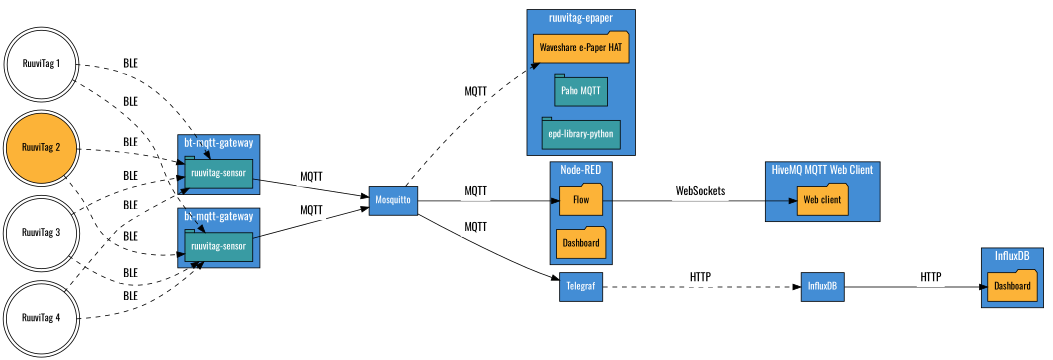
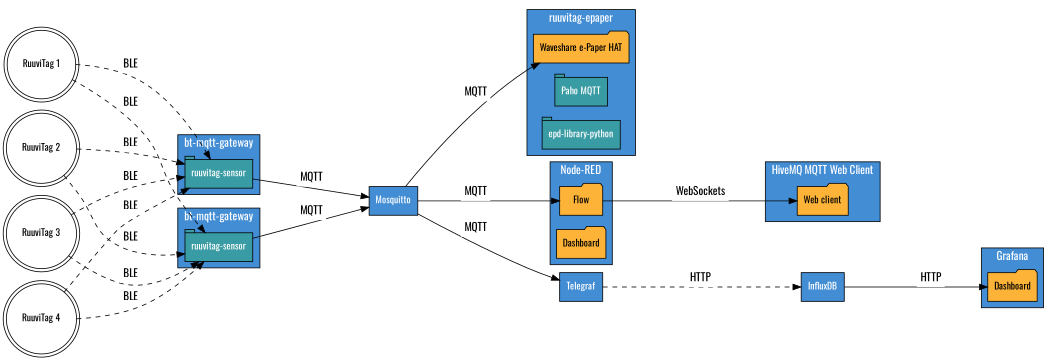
  digraph {
    compound=true
    fontname=Oswald
    rankdir=LR
    ranksep=1.5
    node [fillcolor="#fcb338" fontcolor=black fontname=Oswald fontsize=12 shape=folder style=filled]
    edge [fontname=Oswald labelangle=0 labeldistance=5 style=dashed]
    n1 [fillcolor="#399ba3" fontcolor=white label="ruuvitag-sensor" shape=tab]
    n2 [fillcolor="#399ba3" fontcolor=white label="ruuvitag-sensor" shape=tab]
    n3 [label="Web client"]
    n4 [label="Waveshare e-Paper HAT"]
    "Paho MQTT" [fillcolor="#399ba3" fontcolor=white shape=tab]
    "epd-library-python" [fillcolor="#399ba3" fontcolor=white shape=tab]
    n7 [label=Flow]
    n8 [label=Dashboard]
    n9 [label=Dashboard]
    Mosquitto [fillcolor="#438dd5" fontcolor=white shape=rect]
    "RuuviTag 1" [fillcolor=white shape=doublecircle]
    "RuuviTag 4" [fillcolor=white shape=doublecircle]
    "RuuviTag 3" [fillcolor=white shape=doublecircle]
-   "RuuviTag 2" [shape=doublecircle]
+   "RuuviTag 2" [fillcolor=white shape=doublecircle]
    Telegraf [fillcolor="#438dd5" fontcolor=white shape=rect]
    InfluxDB [fillcolor="#438dd5" fontcolor=white shape=rect]
    subgraph cluster_1 {
      fillcolor="#438dd5"
      fontcolor=white
      label="bt-mqtt-gateway"
      style=filled
      n1
    }
    subgraph cluster_2 {
      fillcolor="#438dd5"
      fontcolor=white
      label="bt-mqtt-gateway"
      style=filled
      n2
    }
    subgraph cluster_3 {
      fillcolor="#438dd5"
      fontcolor=white
      label="HiveMQ MQTT Web Client"
      style=filled
      n3
    }
    subgraph cluster_4 {
      fillcolor="#438dd5"
      fontcolor=white
      label="ruuvitag-epaper"
      style=filled
      n4
      "Paho MQTT"
      "epd-library-python"
    }
    subgraph cluster_5 {
      fillcolor="#438dd5"
      fontcolor=white
      label="Node-RED"
      style=filled
      n7
      n8
    }
    subgraph cluster_6 {
      fillcolor="#438dd5"
      fontcolor=white
-     label=InfluxDB
+     label=Grafana
      style=filled
      n9
    }
    n1 -> Mosquitto [label=<             <table bgcolor="white" border="0">                 <tr>                     <td>MQTT</td>                 </tr>             </table>         > style=solid]
    n2 -> Mosquitto [label=<             <table bgcolor="white" border="0">                 <tr>                     <td>MQTT</td>                 </tr>             </table>         > style=solid]
    n7 -> n3 [label=<             <table bgcolor="white" border="0">                 <tr>                     <td>WebSockets</td>                 </tr>             </table>         > style=solid]
-   Mosquitto -> n4 [label=<             <table bgcolor="white" border="0">                 <tr>                     <td>MQTT</td>                 </tr>             </table>         >]
+   Mosquitto -> n4 [label=<             <table bgcolor="white" border="0">                 <tr>                     <td>MQTT</td>                 </tr>             </table>         > style=solid]
    Mosquitto -> n7 [label=<             <table bgcolor="white" border="0">                 <tr>                     <td>MQTT</td>                 </tr>             </table>         > style=solid]
    Mosquitto -> Telegraf [label=<             <table bgcolor="white" border="0">                 <tr>                     <td>MQTT</td>                 </tr>             </table>         > style=solid]
    "RuuviTag 1" -> n1 [label=<             <table bgcolor="white" border="0">                 <tr>                     <td>BLE</td>                 </tr>             </table>         >]
    "RuuviTag 1" -> n2 [label=<             <table bgcolor="white" border="0">                 <tr>                     <td>BLE</td>                 </tr>             </table>         >]
    "RuuviTag 4" -> n1 [label=<             <table bgcolor="white" border="0">                 <tr>                     <td>BLE</td>                 </tr>             </table>         >]
    "RuuviTag 4" -> n2 [label=<             <table bgcolor="white" border="0">                 <tr>                     <td>BLE</td>                 </tr>             </table>         >]
    "RuuviTag 3" -> n1 [label=<             <table bgcolor="white" border="0">                 <tr>                     <td>BLE</td>                 </tr>             </table>         >]
    "RuuviTag 3" -> n2 [label=<             <table bgcolor="white" border="0">                 <tr>                     <td>BLE</td>                 </tr>             </table>         >]
    "RuuviTag 2" -> n1 [label=<             <table bgcolor="white" border="0">                 <tr>                     <td>BLE</td>                 </tr>             </table>         >]
    "RuuviTag 2" -> n2 [label=<             <table bgcolor="white" border="0">                 <tr>                     <td>BLE</td>                 </tr>             </table>         >]
    Telegraf -> InfluxDB [label=<             <table bgcolor="white" border="0">                 <tr>                     <td>HTTP</td>                 </tr>             </table>         >]
    InfluxDB -> n9 [label=<             <table bgcolor="white" border="0">                 <tr>                     <td>HTTP</td>                 </tr>             </table>         > style=solid]
  }
